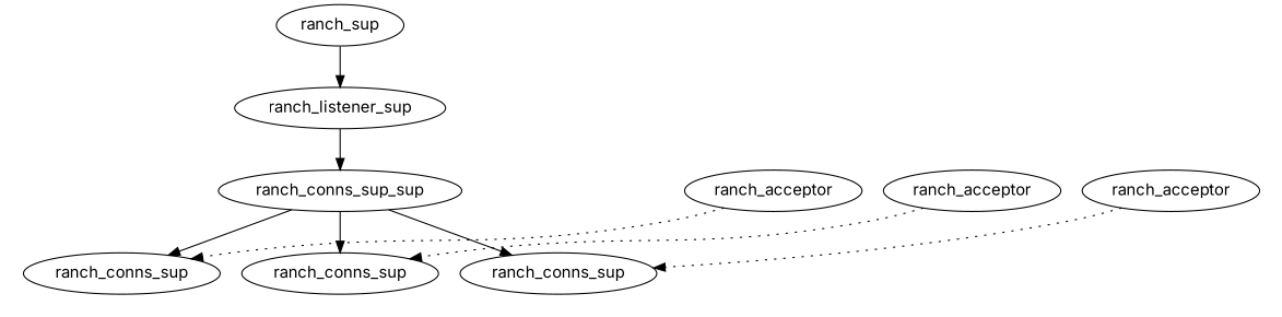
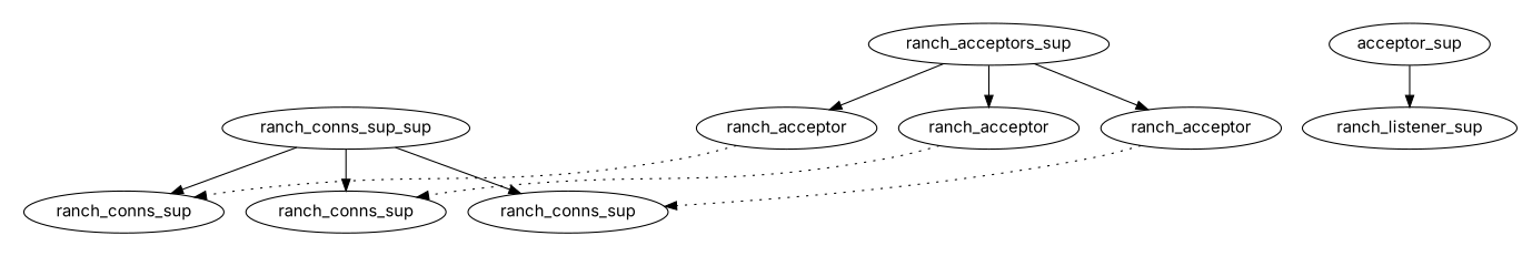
  digraph {
    fontname=Inter
    node [fontname=Inter]
    edge [fontname=Inter]
    n1 [label=ranch_conns_sup]
    ranch_conns_sup_sup
    n3 [label=ranch_conns_sup]
    n4 [label=ranch_conns_sup]
    n5 [label=ranch_acceptor]
+   ranch_acceptors_sup
    n7 [label=ranch_acceptor]
    n8 [label=ranch_acceptor]
-   ranch_sup
+   ranch_sup [label=acceptor_sup]
    ranch_listener_sup
    subgraph cluster_1 {
      style=invis
      n1
      ranch_conns_sup_sup
      n3
      n4
    }
    subgraph cluster_2 {
      style=invis
      n5
+     ranch_acceptors_sup
      n7
      n8
    }
    ranch_conns_sup_sup -> n1
    ranch_conns_sup_sup -> n3
    ranch_conns_sup_sup -> n4
    n5 -> n1 [style=dotted]
+   ranch_acceptors_sup -> n5
+   ranch_acceptors_sup -> n7
+   ranch_acceptors_sup -> n8
    n7 -> n3 [style=dotted]
    n8 -> n4 [style=dotted]
    ranch_sup -> ranch_listener_sup
-   ranch_listener_sup -> ranch_conns_sup_sup
  }
